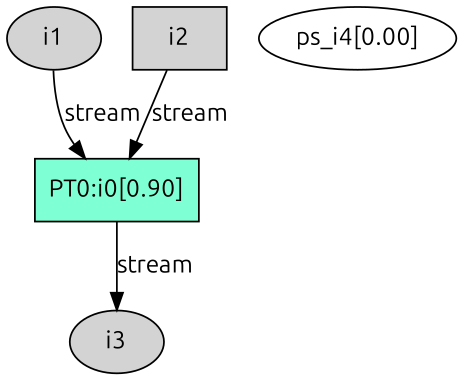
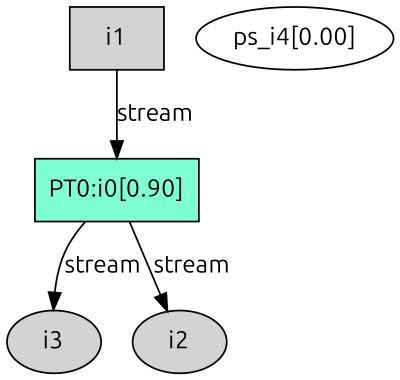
  digraph {
    fontname=Ubuntu
    node [fillcolor=lightgrey fontname=Ubuntu shape=box style=filled]
    edge [fontname=Ubuntu]
    "PT0:i0[0.90]" [fillcolor=aquamarine]
    i3 [shape=ellipse]
-   i1 [shape=ellipse]
-   i2
+   i1
+   i2 [shape=ellipse]
    "ps_i4[0.00]" [fillcolor="" shape="" style=""]
    "PT0:i0[0.90]" -> i3 [label=stream]
    i1 -> "PT0:i0[0.90]" [label=stream]
-   i2 -> "PT0:i0[0.90]" [label=stream]
+   "PT0:i0[0.90]" -> i2 [label=stream]
  }
